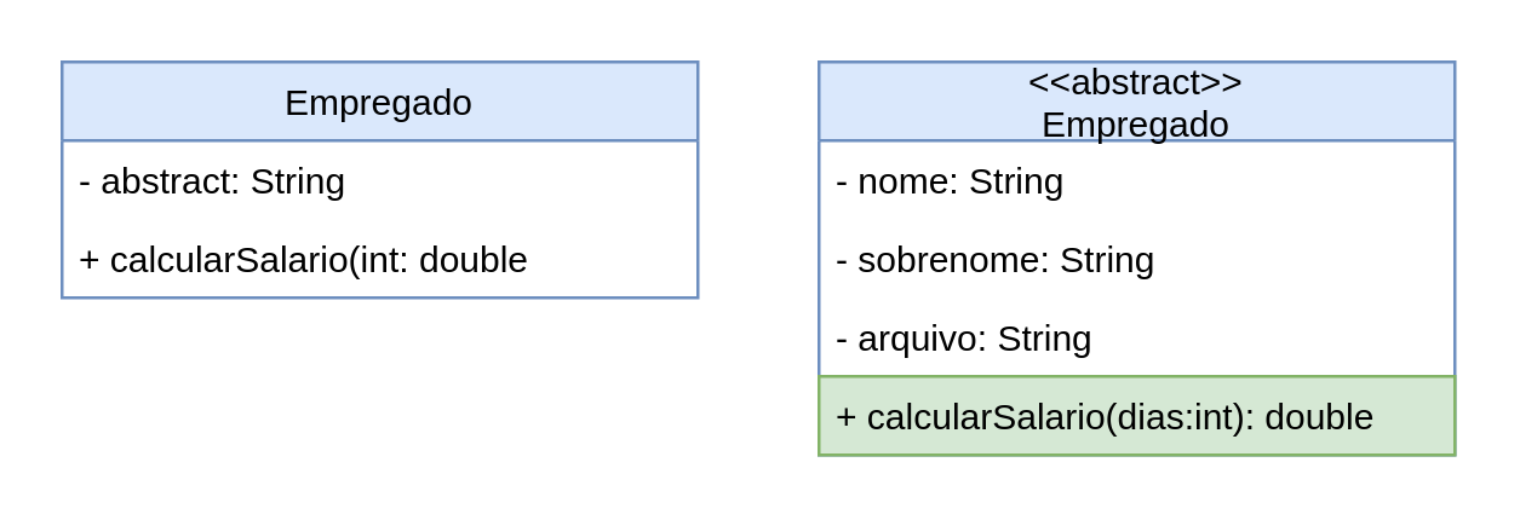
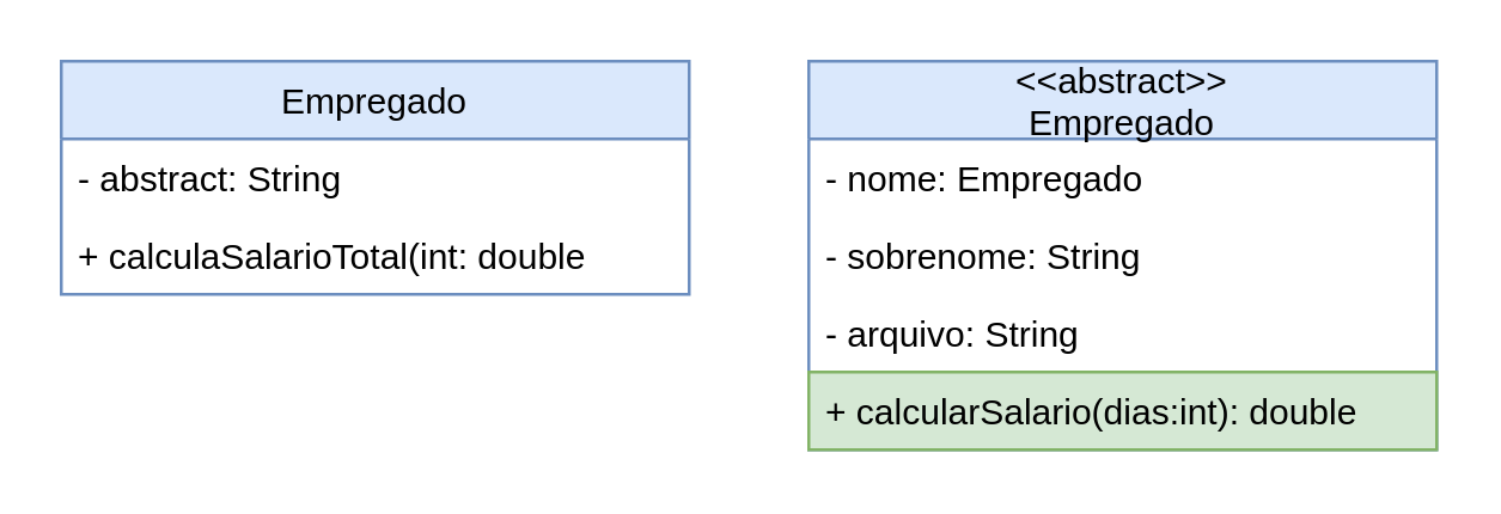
  <mxCell id="0" />
  <mxCell id="1" parent="0" />
  <mxCell id="2" value="Empregado" style="swimlane;fontStyle=0;childLayout=stackLayout;horizontal=1;startSize=26;fillColor=#dae8fc;horizontalStack=0;resizeParent=1;resizeParentMax=0;resizeLast=0;collapsible=1;marginBottom=0;strokeColor=#6c8ebf;" vertex="1" parent="1"><mxGeometry x="20" y="20" width="210" height="78" as="geometry" /></mxCell>
  <mxCell id="3" value="- abstract: String" style="text;strokeColor=none;fillColor=none;align=left;verticalAlign=top;spacingLeft=4;spacingRight=4;overflow=hidden;rotatable=0;points=[[0,0.5],[1,0.5]];portConstraint=eastwest;" vertex="1" parent="2"><mxGeometry y="26" width="210" height="26" as="geometry" /></mxCell>
- <mxCell id="4" value="+ calcularSalario(int: double" style="text;strokeColor=none;fillColor=none;align=left;verticalAlign=top;spacingLeft=4;spacingRight=4;overflow=hidden;rotatable=0;points=[[0,0.5],[1,0.5]];portConstraint=eastwest;" vertex="1" parent="2"><mxGeometry y="52" width="210" height="26" as="geometry" /></mxCell>
+ <mxCell id="4" value="+ calculaSalarioTotal(int: double" style="text;strokeColor=none;fillColor=none;align=left;verticalAlign=top;spacingLeft=4;spacingRight=4;overflow=hidden;rotatable=0;points=[[0,0.5],[1,0.5]];portConstraint=eastwest;" vertex="1" parent="2"><mxGeometry y="52" width="210" height="26" as="geometry" /></mxCell>
  <mxCell id="5" value="&lt;&lt;abstract&gt;&gt;&#10;Empregado" style="swimlane;fontStyle=0;childLayout=stackLayout;horizontal=1;startSize=26;fillColor=#dae8fc;horizontalStack=0;resizeParent=1;resizeParentMax=0;resizeLast=0;collapsible=1;marginBottom=0;strokeColor=#6c8ebf;" vertex="1" parent="1"><mxGeometry x="270" y="20" width="210" height="130" as="geometry" /></mxCell>
- <mxCell id="6" value="- nome: String" style="text;strokeColor=none;fillColor=none;align=left;verticalAlign=top;spacingLeft=4;spacingRight=4;overflow=hidden;rotatable=0;points=[[0,0.5],[1,0.5]];portConstraint=eastwest;" vertex="1" parent="5"><mxGeometry y="26" width="210" height="26" as="geometry" /></mxCell>
+ <mxCell id="6" value="- nome: Empregado" style="text;strokeColor=none;fillColor=none;align=left;verticalAlign=top;spacingLeft=4;spacingRight=4;overflow=hidden;rotatable=0;points=[[0,0.5],[1,0.5]];portConstraint=eastwest;" vertex="1" parent="5"><mxGeometry y="26" width="210" height="26" as="geometry" /></mxCell>
  <mxCell id="7" value="- sobrenome: String" style="text;strokeColor=none;fillColor=none;align=left;verticalAlign=top;spacingLeft=4;spacingRight=4;overflow=hidden;rotatable=0;points=[[0,0.5],[1,0.5]];portConstraint=eastwest;" vertex="1" parent="5"><mxGeometry y="52" width="210" height="26" as="geometry" /></mxCell>
  <mxCell id="8" value="- arquivo: String" style="text;strokeColor=none;fillColor=none;align=left;verticalAlign=top;spacingLeft=4;spacingRight=4;overflow=hidden;rotatable=0;points=[[0,0.5],[1,0.5]];portConstraint=eastwest;" vertex="1" parent="5"><mxGeometry y="78" width="210" height="26" as="geometry" /></mxCell>
  <mxCell id="9" value="+ calcularSalario(dias:int): double" style="text;strokeColor=#82b366;fillColor=#d5e8d4;align=left;verticalAlign=top;spacingLeft=4;spacingRight=4;overflow=hidden;rotatable=0;points=[[0,0.5],[1,0.5]];portConstraint=eastwest;" vertex="1" parent="5"><mxGeometry y="104" width="210" height="26" as="geometry" /></mxCell>
